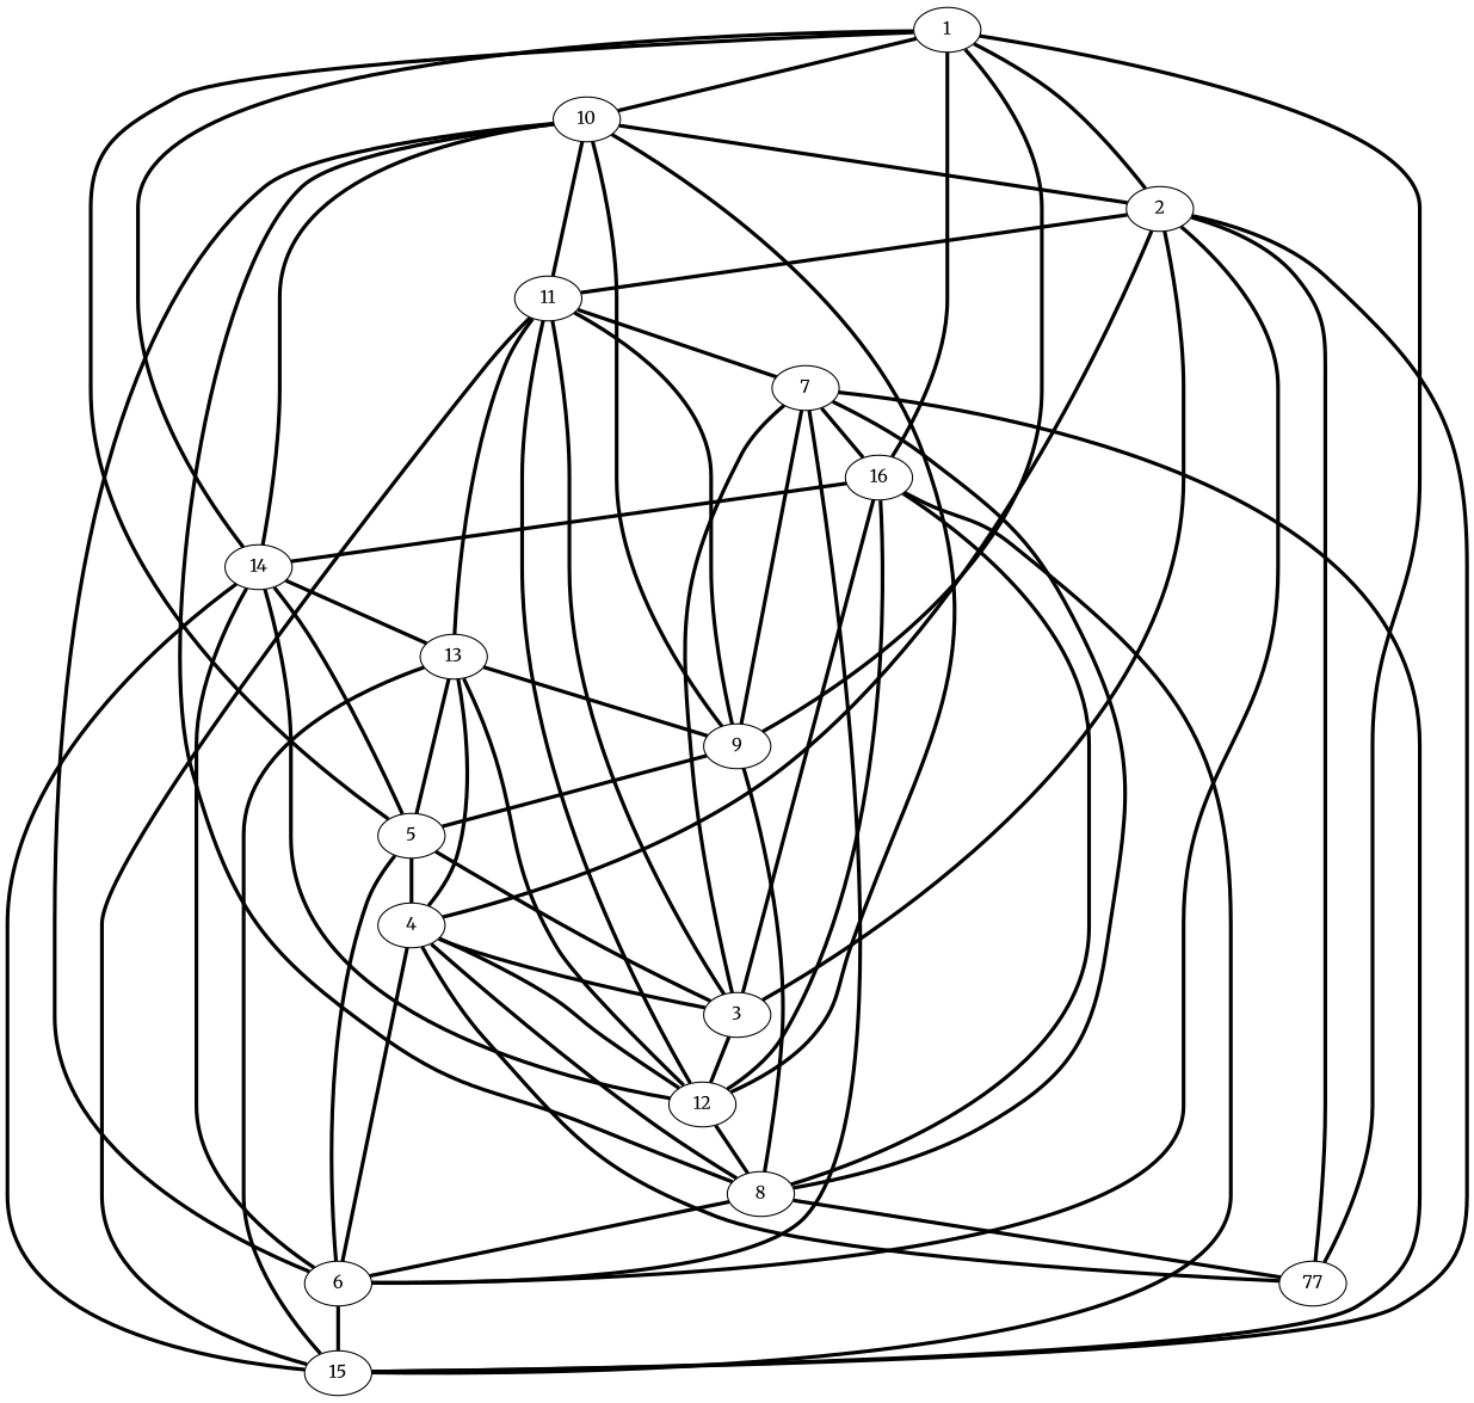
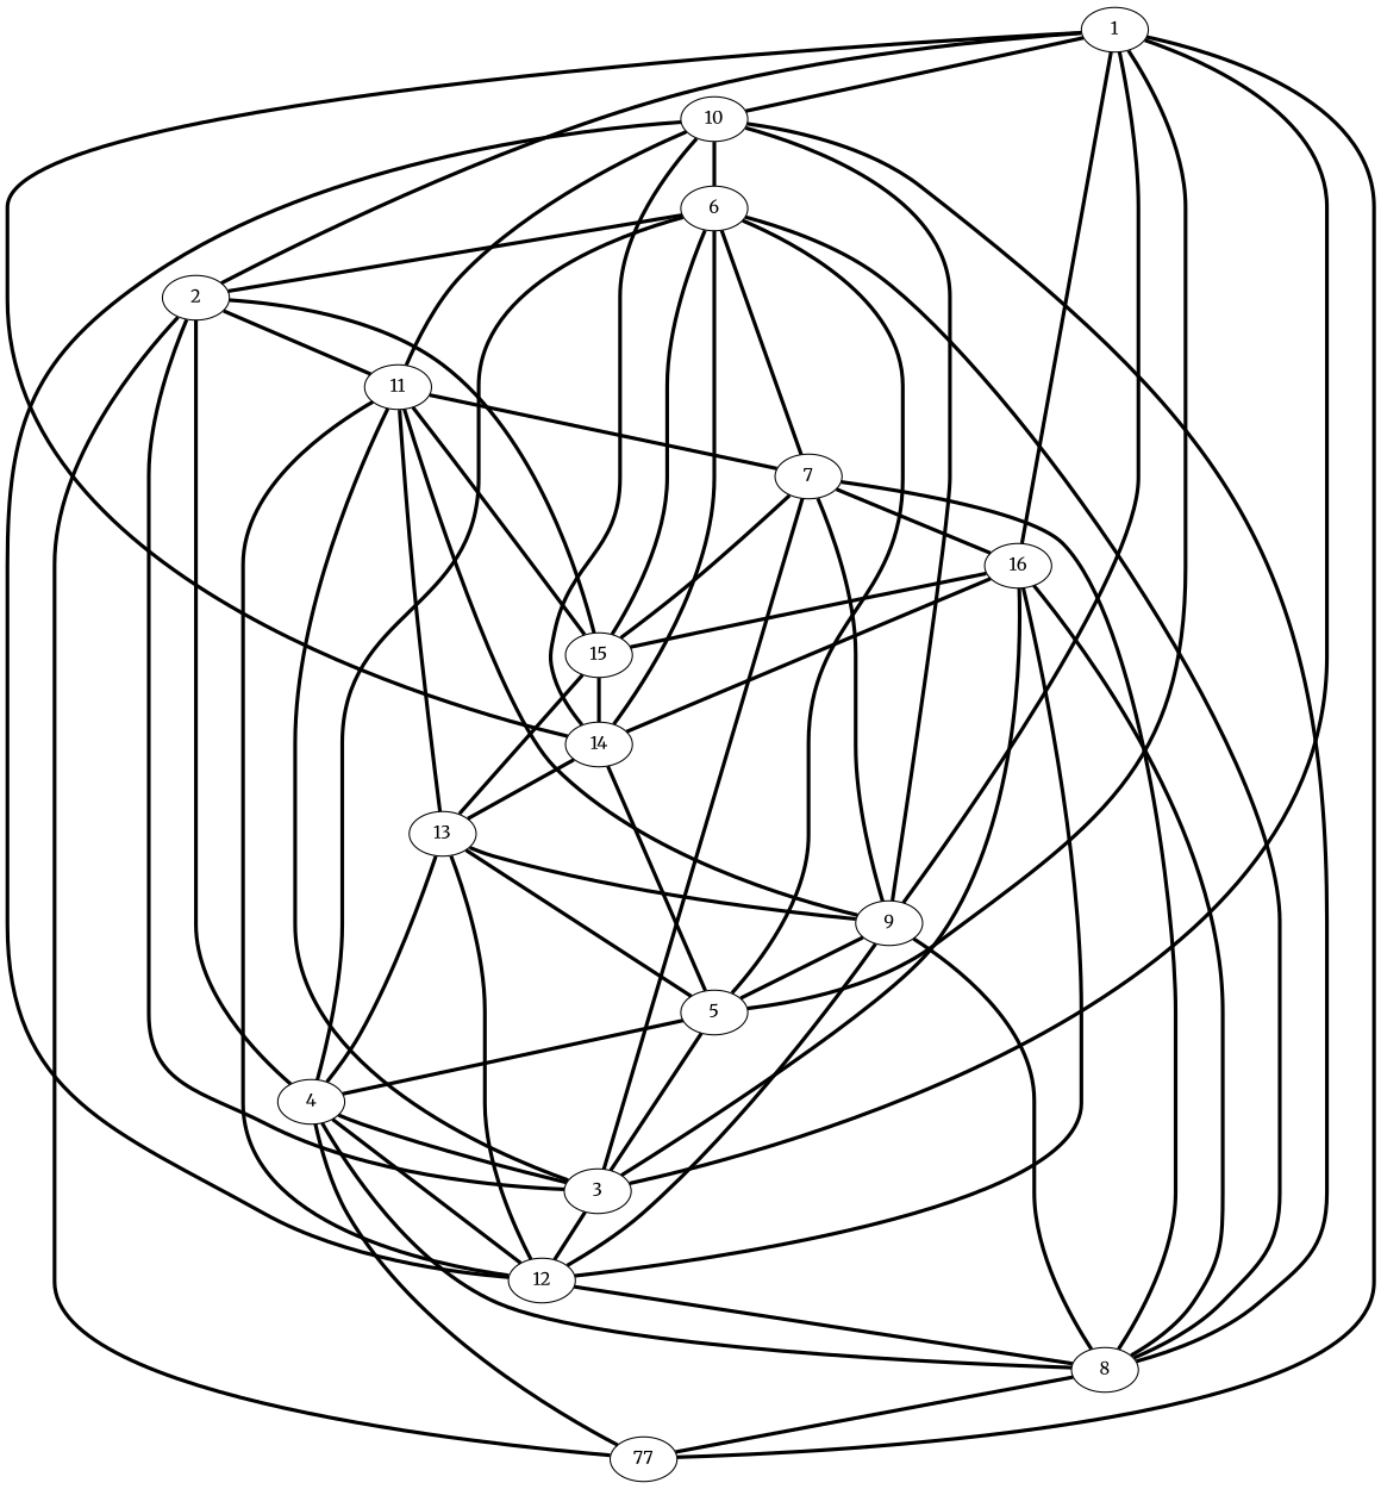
  graph {
    fontname=Merriweather
    node [fontname=Merriweather shape=ellipse]
    edge [color=black fontname=Merriweather penwidth=3]
    1
    10
    14
    16
    n5 [label=77]
    2
    6
    8
    9
    12
    13
    15
    11
    3
    7
    4
    5
    1 -- 10
    1 -- 14
    1 -- 16
    1 -- n5
-   10 -- 2
    10 -- 6
    10 -- 8
    10 -- 9
    14 -- 10
    14 -- 6
-   14 -- 12
+   9 -- 12
    14 -- 13
    16 -- 14
    16 -- 8
    16 -- 12
    16 -- 15
    2 -- 1
    2 -- n5
    2 -- 15
    2 -- 11
    6 -- 2
    6 -- 15
    6 -- 4
    6 -- 5
    8 -- n5
    8 -- 6
    8 -- 7
    8 -- 4
    9 -- 1
    9 -- 8
    9 -- 7
    9 -- 5
    12 -- 10
    12 -- 8
    12 -- 11
    12 -- 4
    13 -- 9
    13 -- 12
    13 -- 11
    13 -- 5
    15 -- 14
    15 -- 13
    15 -- 11
    15 -- 7
    11 -- 10
    11 -- 9
    11 -- 3
    11 -- 7
+   3 -- 1
    3 -- 16
    3 -- 2
    3 -- 12
    7 -- 16
    7 -- 6
    7 -- 3
    4 -- n5
    4 -- 2
    4 -- 13
    4 -- 3
    5 -- 1
    5 -- 14
    5 -- 3
    5 -- 4
  }
